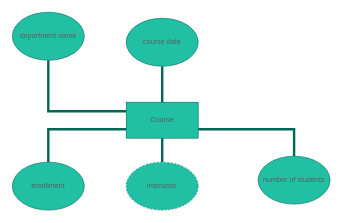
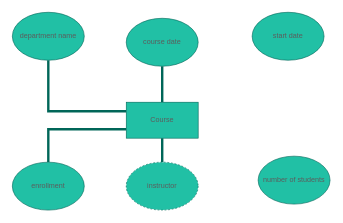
  <mxCell id="0" />
  <mxCell id="1" parent="0" />
  <mxCell id="2" style="edgeStyle=orthogonalEdgeStyle;rounded=0;sketch=0;orthogonalLoop=1;jettySize=auto;html=1;exitX=0.5;exitY=0;exitDx=0;exitDy=0;entryX=0.5;entryY=1;entryDx=0;entryDy=0;fontColor=#5C5C5C;strokeColor=#006658;fillColor=#21C0A5;strokeWidth=4;endArrow=none;endFill=0;jumpSize=2;" edge="1" parent="1" source="7" target="9"><mxGeometry relative="1" as="geometry" /></mxCell>
  <mxCell id="3" style="edgeStyle=orthogonalEdgeStyle;rounded=0;sketch=0;orthogonalLoop=1;jettySize=auto;html=1;exitX=0;exitY=0.25;exitDx=0;exitDy=0;entryX=0.5;entryY=1;entryDx=0;entryDy=0;fontColor=#5C5C5C;strokeColor=#006658;strokeWidth=4;fillColor=#21C0A5;endArrow=none;endFill=0;jumpSize=2;" edge="1" parent="1" source="7" target="8"><mxGeometry relative="1" as="geometry" /></mxCell>
  <mxCell id="4" style="edgeStyle=orthogonalEdgeStyle;rounded=0;sketch=0;orthogonalLoop=1;jettySize=auto;html=1;exitX=0;exitY=0.75;exitDx=0;exitDy=0;entryX=0.5;entryY=0;entryDx=0;entryDy=0;fontColor=#5C5C5C;strokeColor=#006658;strokeWidth=4;fillColor=#21C0A5;endArrow=none;endFill=0;jumpSize=2;" edge="1" parent="1" source="7" target="11"><mxGeometry relative="1" as="geometry" /></mxCell>
  <mxCell id="5" style="edgeStyle=orthogonalEdgeStyle;rounded=0;sketch=0;orthogonalLoop=1;jettySize=auto;html=1;exitX=0.5;exitY=1;exitDx=0;exitDy=0;fontColor=#5C5C5C;strokeColor=#006658;strokeWidth=4;fillColor=#21C0A5;endArrow=none;endFill=0;jumpSize=2;" edge="1" parent="1" source="7" target="12"><mxGeometry relative="1" as="geometry" /></mxCell>
- <mxCell id="6" style="edgeStyle=orthogonalEdgeStyle;rounded=0;sketch=0;orthogonalLoop=1;jettySize=auto;html=1;exitX=1;exitY=0.75;exitDx=0;exitDy=0;entryX=0.5;entryY=0;entryDx=0;entryDy=0;fontColor=#5C5C5C;strokeColor=#006658;strokeWidth=4;fillColor=#21C0A5;endArrow=none;endFill=0;jumpSize=2;" edge="1" parent="1" source="7" target="13"><mxGeometry relative="1" as="geometry" /></mxCell>
  <mxCell id="7" value="Course&lt;br&gt;" style="rounded=0;whiteSpace=wrap;html=1;sketch=0;fontColor=#5C5C5C;strokeColor=#006658;fillColor=#21C0A5;" vertex="1" parent="1"><mxGeometry x="210" y="170" width="120" height="60" as="geometry" /></mxCell>
  <mxCell id="8" value="department name" style="ellipse;whiteSpace=wrap;html=1;rounded=0;sketch=0;fontColor=#5C5C5C;strokeColor=#006658;fillColor=#21C0A5;" vertex="1" parent="1"><mxGeometry x="20" y="20" width="120" height="80" as="geometry" /></mxCell>
  <mxCell id="9" value="course date" style="ellipse;whiteSpace=wrap;html=1;rounded=0;sketch=0;fontColor=#5C5C5C;strokeColor=#006658;fillColor=#21C0A5;" vertex="1" parent="1"><mxGeometry x="210" y="30" width="120" height="80" as="geometry" /></mxCell>
+ <mxCell id="10" value="start date" style="ellipse;whiteSpace=wrap;html=1;rounded=0;sketch=0;fontColor=#5C5C5C;strokeColor=#006658;fillColor=#21C0A5;" vertex="1" parent="1"><mxGeometry x="420" y="20" width="120" height="80" as="geometry" /></mxCell>
  <mxCell id="11" value="enrollment" style="ellipse;whiteSpace=wrap;html=1;rounded=0;sketch=0;fontColor=#5C5C5C;strokeColor=#006658;fillColor=#21C0A5;" vertex="1" parent="1"><mxGeometry x="20" y="270" width="120" height="80" as="geometry" /></mxCell>
  <mxCell id="12" value="instructor" style="ellipse;whiteSpace=wrap;html=1;rounded=0;sketch=0;fontColor=#5C5C5C;strokeColor=#006658;fillColor=#21C0A5;dashed=1;" vertex="1" parent="1"><mxGeometry x="210" y="270" width="120" height="80" as="geometry" /></mxCell>
  <mxCell id="13" value="number of students&lt;br&gt;" style="ellipse;whiteSpace=wrap;html=1;rounded=0;sketch=0;fontColor=#5C5C5C;strokeColor=#006658;fillColor=#21C0A5;" vertex="1" parent="1"><mxGeometry x="430" y="260" width="120" height="80" as="geometry" /></mxCell>
